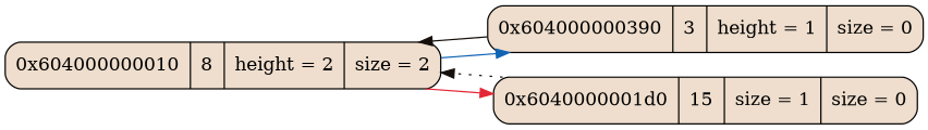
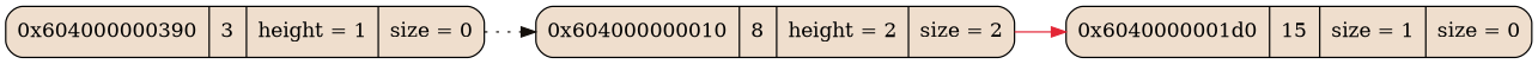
  digraph {
    rankdir=LR
    node [fillcolor="#EFDECD" shape=Mrecord style=filled]
    edge [color="#140F0B"]
    n1 [label="{{0x604000000010} | {8} | {height = 2} | {size = 2}}"]
    n2 [label="{{0x604000000390} | {3} | {height = 1} | {size = 0}}"]
    n3 [label="{{0x6040000001d0} | {15} | {size = 1} | {size = 0}}"]
-   n1 -> n2 [color="#1164B4"]
    n1 -> n3 [color="#E32636"]
-   n2 -> n1 [style=solid]
-   n3 -> n1 [style=dotted]
+   n2 -> n1 [style=dotted]
  }
